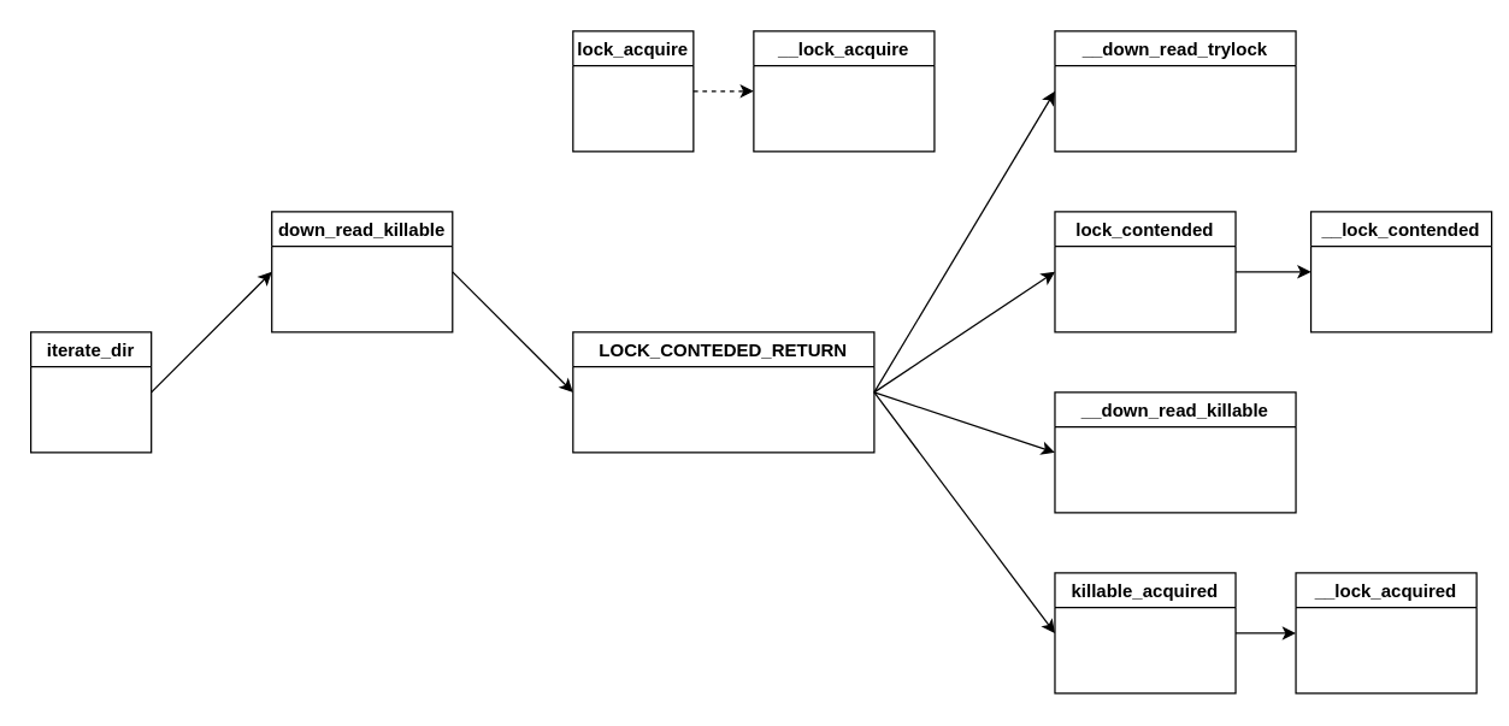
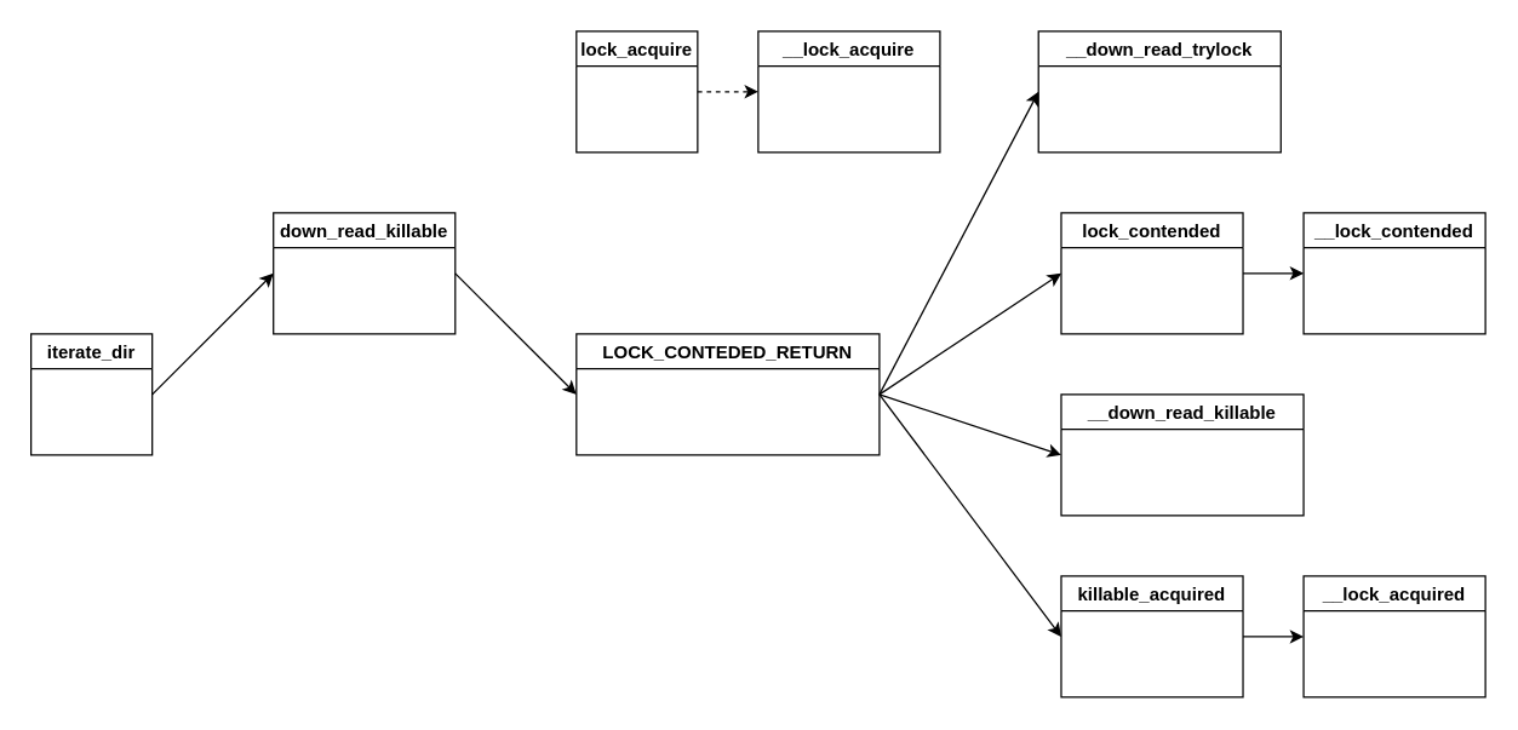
  <mxCell id="0" />
  <mxCell id="1" parent="0" />
  <mxCell id="2" value="iterate_dir" style="swimlane;" vertex="1" parent="1"><mxGeometry x="20" y="220" width="80" height="80" as="geometry" /></mxCell>
  <mxCell id="3" value="down_read_killable" style="swimlane;" vertex="1" parent="1"><mxGeometry x="180" y="140" width="120" height="80" as="geometry" /></mxCell>
  <mxCell id="4" value="lock_acquire" style="swimlane;startSize=23;" vertex="1" parent="1"><mxGeometry x="380" width="80" height="80" as="geometry" y="20" /></mxCell>
  <mxCell id="5" value="__lock_acquire" style="swimlane;startSize=23;" vertex="1" parent="1"><mxGeometry x="500" width="120" height="80" as="geometry" y="20" /></mxCell>
  <mxCell id="6" value="LOCK_CONTEDED_RETURN" style="swimlane;" vertex="1" parent="1"><mxGeometry x="380" y="220" width="200" height="80" as="geometry" /></mxCell>
- <mxCell id="7" value="__down_read_trylock" style="swimlane;" vertex="1" parent="1"><mxGeometry x="700" width="160" height="80" as="geometry" y="20" /></mxCell>
+ <mxCell id="7" value="__down_read_trylock" style="swimlane;" vertex="1" parent="1"><mxGeometry x="685" y="20" width="160" height="80" as="geometry" /></mxCell>
  <mxCell id="8" value="lock_contended" style="swimlane;startSize=23;" vertex="1" parent="1"><mxGeometry x="700" y="140" width="120" height="80" as="geometry" /></mxCell>
- <mxCell id="9" value="__lock_contended" style="swimlane;startSize=23;" vertex="1" parent="1"><mxGeometry x="870" y="140" width="120" height="80" as="geometry" /></mxCell>
+ <mxCell id="9" value="__lock_contended" style="swimlane;startSize=23;" vertex="1" parent="1"><mxGeometry x="860" y="140" width="120" height="80" as="geometry" /></mxCell>
  <mxCell id="10" value="__down_read_killable" style="swimlane;" vertex="1" parent="1"><mxGeometry x="700" y="260" width="160" height="80" as="geometry" /></mxCell>
  <mxCell id="11" value="killable_acquired" style="swimlane;startSize=23;" vertex="1" parent="1"><mxGeometry x="700" y="380" width="120" height="80" as="geometry" /></mxCell>
  <mxCell id="12" value="__lock_acquired" style="swimlane;startSize=23;" vertex="1" parent="1"><mxGeometry x="860" y="380" width="120" height="80" as="geometry" /></mxCell>
  <mxCell id="13" value="" style="endArrow=classic;html=1;rounded=0;entryX=0;entryY=0.5;entryDx=0;entryDy=0;" edge="1" parent="1" target="3"><mxGeometry width="50" height="50" relative="1" as="geometry"><mxPoint x="100" y="260" as="sourcePoint" /><mxPoint x="150" y="210" as="targetPoint" /></mxGeometry></mxCell>
  <mxCell id="14" value="" style="endArrow=classic;html=1;rounded=0;entryX=0;entryY=0.5;entryDx=0;entryDy=0;exitX=1;exitY=0.5;exitDx=0;exitDy=0;dashed=1;" edge="1" parent="1" source="4" target="5"><mxGeometry width="50" height="50" relative="1" as="geometry"><mxPoint x="460" y="100" as="sourcePoint" /><mxPoint x="510" y="50" as="targetPoint" /></mxGeometry></mxCell>
  <mxCell id="15" value="" style="endArrow=classic;html=1;rounded=0;entryX=0;entryY=0.5;entryDx=0;entryDy=0;" edge="1" parent="1" target="6"><mxGeometry width="50" height="50" relative="1" as="geometry"><mxPoint x="300" y="180" as="sourcePoint" /><mxPoint x="350" y="130" as="targetPoint" /></mxGeometry></mxCell>
  <mxCell id="16" value="" style="endArrow=classic;html=1;rounded=0;entryX=0;entryY=0.5;entryDx=0;entryDy=0;" edge="1" parent="1" target="7"><mxGeometry width="50" height="50" relative="1" as="geometry"><mxPoint x="580" y="260" as="sourcePoint" /><mxPoint x="630" y="210" as="targetPoint" /></mxGeometry></mxCell>
  <mxCell id="17" value="" style="endArrow=classic;html=1;rounded=0;entryX=0;entryY=0.5;entryDx=0;entryDy=0;" edge="1" parent="1" target="8"><mxGeometry width="50" height="50" relative="1" as="geometry"><mxPoint x="580" y="260" as="sourcePoint" /><mxPoint x="630" y="210" as="targetPoint" /></mxGeometry></mxCell>
  <mxCell id="18" value="" style="endArrow=classic;html=1;rounded=0;entryX=0;entryY=0.5;entryDx=0;entryDy=0;" edge="1" parent="1" target="9"><mxGeometry width="50" height="50" relative="1" as="geometry"><mxPoint x="820" y="180" as="sourcePoint" /><mxPoint x="870" y="130" as="targetPoint" /></mxGeometry></mxCell>
  <mxCell id="19" value="" style="endArrow=classic;html=1;rounded=0;entryX=0;entryY=0.5;entryDx=0;entryDy=0;" edge="1" parent="1" target="10"><mxGeometry width="50" height="50" relative="1" as="geometry"><mxPoint x="580" y="260" as="sourcePoint" /><mxPoint x="630" y="210" as="targetPoint" /></mxGeometry></mxCell>
  <mxCell id="20" value="" style="endArrow=classic;html=1;rounded=0;entryX=0;entryY=0.5;entryDx=0;entryDy=0;" edge="1" parent="1" target="11"><mxGeometry width="50" height="50" relative="1" as="geometry"><mxPoint x="580" y="260" as="sourcePoint" /><mxPoint x="630" y="210" as="targetPoint" /></mxGeometry></mxCell>
  <mxCell id="21" value="" style="endArrow=classic;html=1;rounded=0;entryX=0;entryY=0.5;entryDx=0;entryDy=0;" edge="1" parent="1" target="12"><mxGeometry width="50" height="50" relative="1" as="geometry"><mxPoint x="820" y="420" as="sourcePoint" /><mxPoint x="870" y="370" as="targetPoint" /></mxGeometry></mxCell>
